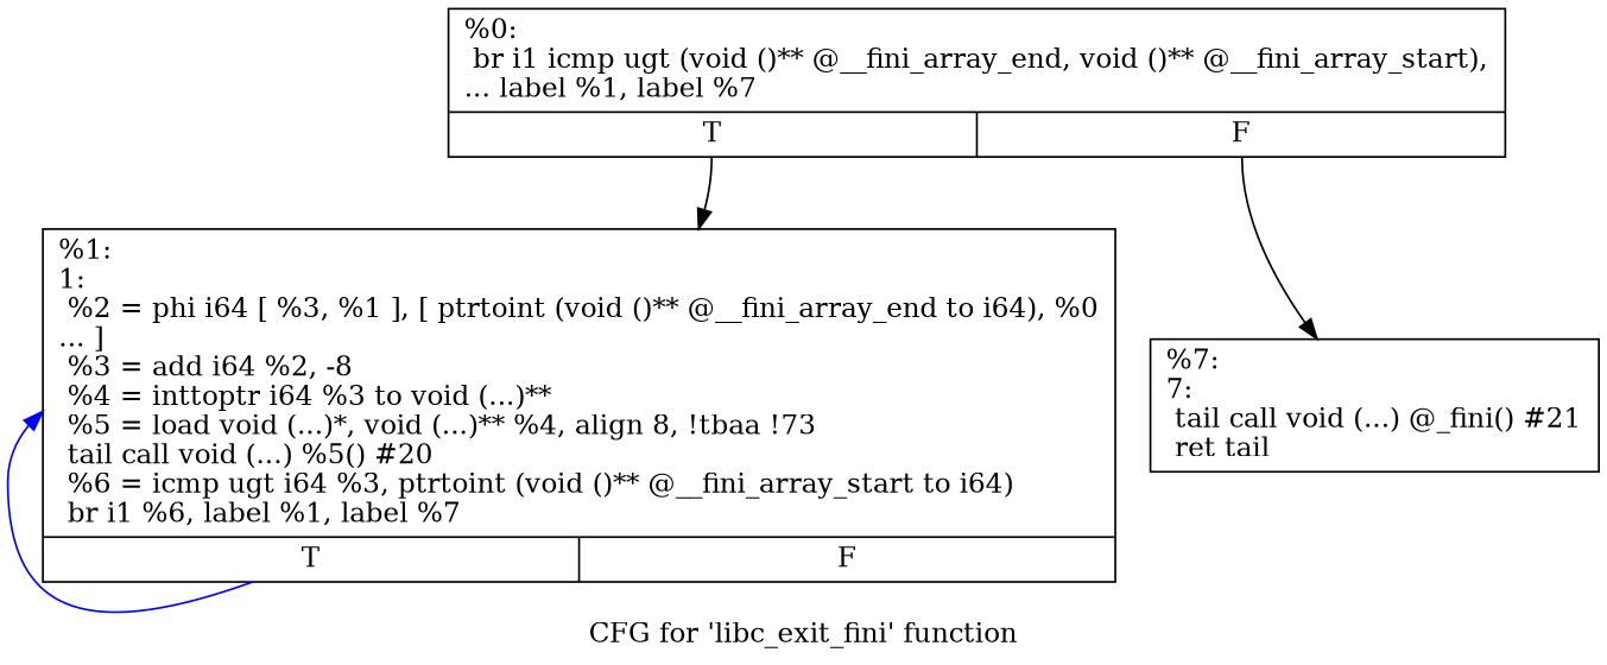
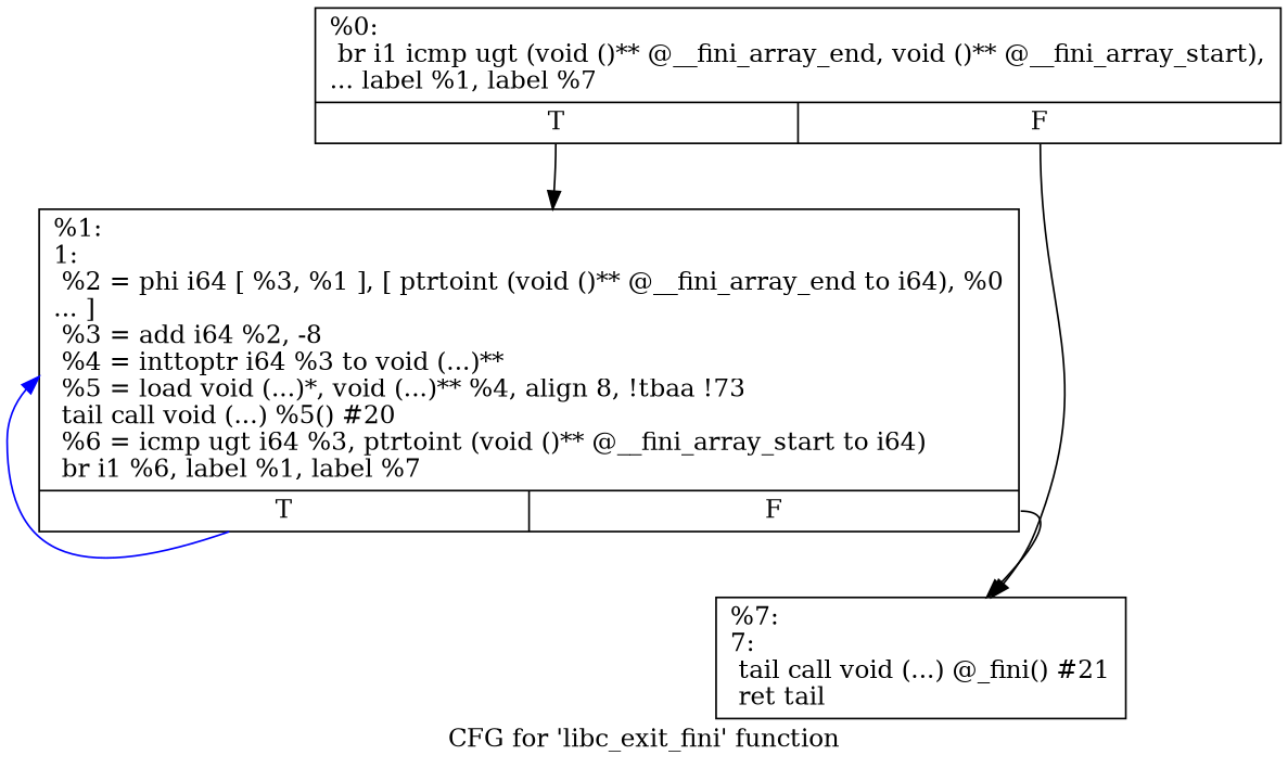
  digraph {
    label="CFG for 'libc_exit_fini' function"
    node [shape=record]
    edge [color=black tailport=s0]
    n1 [label="{%0:\l  br i1 icmp ugt (void ()** @__fini_array_end, void ()** @__fini_array_start),\l... label %1, label %7\l|{<s0>T|<s1>F}}"]
    n2 [label="{%1:\l1:                                                \l  %2 = phi i64 [ %3, %1 ], [ ptrtoint (void ()** @__fini_array_end to i64), %0\l... ]\l  %3 = add i64 %2, -8\l  %4 = inttoptr i64 %3 to void (...)**\l  %5 = load void (...)*, void (...)** %4, align 8, !tbaa !73\l  tail call void (...) %5() #20\l  %6 = icmp ugt i64 %3, ptrtoint (void ()** @__fini_array_start to i64)\l  br i1 %6, label %1, label %7\l|{<s0>T|<s1>F}}"]
    n3 [label="{%7:\l7:                                                \l  tail call void (...) @_fini() #21\l  ret tail\l}"]
    n1 -> n2
    n1 -> n3 [tailport=s1]
    n2 -> n2 [color=blue]
+   n2 -> n3 [tailport=s1]
  }
